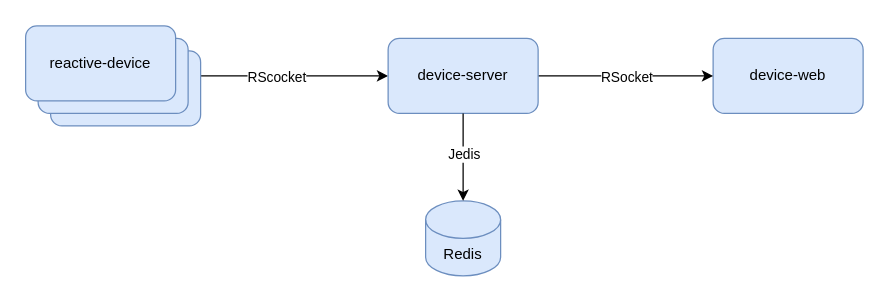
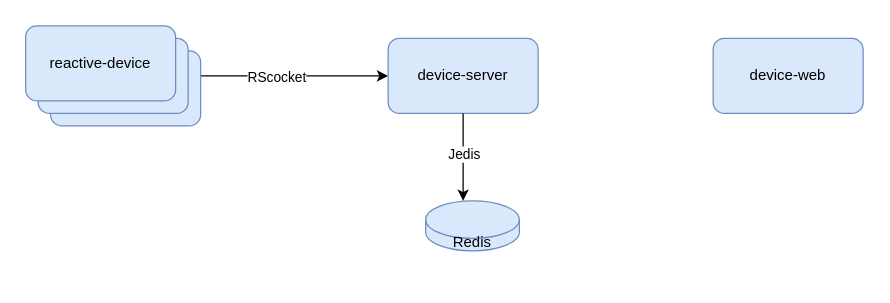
  <mxCell id="0" />
  <mxCell id="1" parent="0" />
  <mxCell id="2" value="device-web" style="rounded=1;whiteSpace=wrap;html=1;fillColor=#dae8fc;strokeColor=#6c8ebf;" parent="1" vertex="1"><mxGeometry x="570" y="30" width="120" height="60" as="geometry" /></mxCell>
- <mxCell id="3" style="edgeStyle=orthogonalEdgeStyle;rounded=0;orthogonalLoop=1;jettySize=auto;html=1;entryX=0;entryY=0.5;entryDx=0;entryDy=0;exitX=1;exitY=0.5;exitDx=0;exitDy=0;" parent="1" source="11" target="2" edge="1"><mxGeometry relative="1" as="geometry" /></mxCell>
- <mxCell id="4" value="RSocket" style="edgeLabel;html=1;align=center;verticalAlign=middle;resizable=0;points=[];" parent="3" vertex="1" connectable="0"><mxGeometry x="0.2" y="-1" relative="1" as="geometry"><mxPoint x="-14" y="-1" as="offset" /></mxGeometry></mxCell>
  <mxCell id="5" style="edgeStyle=orthogonalEdgeStyle;rounded=0;orthogonalLoop=1;jettySize=auto;html=1;exitX=1;exitY=0.5;exitDx=0;exitDy=0;entryX=0;entryY=0.5;entryDx=0;entryDy=0;" parent="1" source="9" target="11" edge="1"><mxGeometry relative="1" as="geometry"><mxPoint x="100" y="337" as="targetPoint" /></mxGeometry></mxCell>
  <mxCell id="6" value="RScocket" style="edgeLabel;html=1;align=center;verticalAlign=middle;resizable=0;points=[];" parent="5" vertex="1" connectable="0"><mxGeometry x="-0.319" y="-1" relative="1" as="geometry"><mxPoint x="16" y="-1" as="offset" /></mxGeometry></mxCell>
  <mxCell id="7" value="" style="group;rounded=1;" parent="1" vertex="1" connectable="0"><mxGeometry x="20" y="20" width="140" height="80" as="geometry" /></mxCell>
  <mxCell id="8" value="reactive-device" style="rounded=1;whiteSpace=wrap;html=1;fillColor=#dae8fc;strokeColor=#6c8ebf;" parent="7" vertex="1"><mxGeometry x="20" y="20" width="120" height="60" as="geometry" /></mxCell>
  <mxCell id="9" value="reactive-device" style="rounded=1;whiteSpace=wrap;html=1;fillColor=#dae8fc;strokeColor=#6c8ebf;" parent="7" vertex="1"><mxGeometry x="10" y="10" width="120" height="60" as="geometry" /></mxCell>
  <mxCell id="10" value="reactive-device" style="rounded=1;whiteSpace=wrap;html=1;fillColor=#dae8fc;strokeColor=#6c8ebf;" parent="7" vertex="1"><mxGeometry width="120" height="60" as="geometry" /></mxCell>
  <mxCell id="11" value="device-server" style="rounded=1;whiteSpace=wrap;html=1;fillColor=#dae8fc;strokeColor=#6c8ebf;" parent="1" vertex="1"><mxGeometry x="310" y="30" width="120" height="60" as="geometry" /></mxCell>
- <mxCell id="12" value="Redis" style="shape=cylinder3;whiteSpace=wrap;html=1;boundedLbl=1;backgroundOutline=1;size=15;fillColor=#dae8fc;strokeColor=#6c8ebf;" parent="1" vertex="1"><mxGeometry x="340" y="160" width="60" height="60" as="geometry" /></mxCell>
+ <mxCell id="12" value="Redis" style="shape=cylinder3;whiteSpace=wrap;html=1;boundedLbl=1;backgroundOutline=1;size=15;fillColor=#dae8fc;strokeColor=#6c8ebf;" parent="1" vertex="1"><mxGeometry x="340" y="160" width="75" height="40" as="geometry" /></mxCell>
  <mxCell id="13" style="edgeStyle=orthogonalEdgeStyle;rounded=0;orthogonalLoop=1;jettySize=auto;html=1;" parent="1" source="11" target="12" edge="1"><mxGeometry x="350" y="80" as="geometry"><Array as="points"><mxPoint x="370" y="110" /><mxPoint x="370" y="110" /></Array></mxGeometry></mxCell>
  <mxCell id="14" value="Jedis" style="edgeLabel;html=1;align=center;verticalAlign=middle;resizable=0;points=[];" parent="13" vertex="1" connectable="0"><mxGeometry x="-0.283" y="2" relative="1" as="geometry"><mxPoint x="-2" y="7" as="offset" /></mxGeometry></mxCell>
